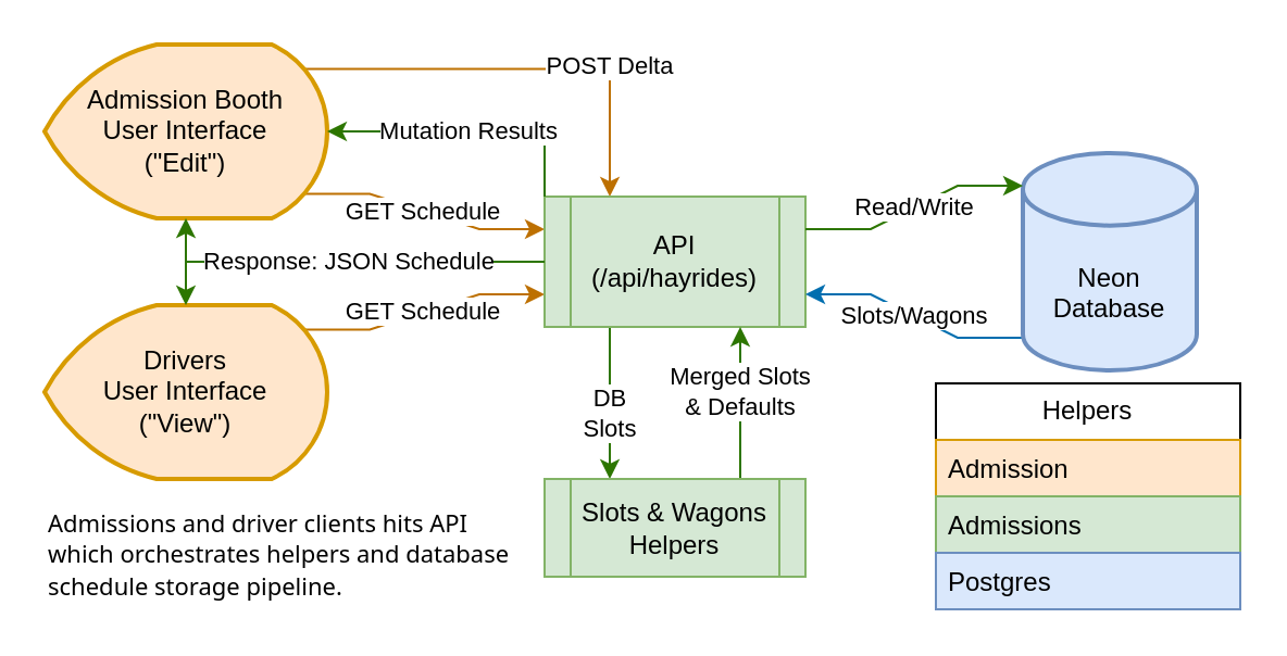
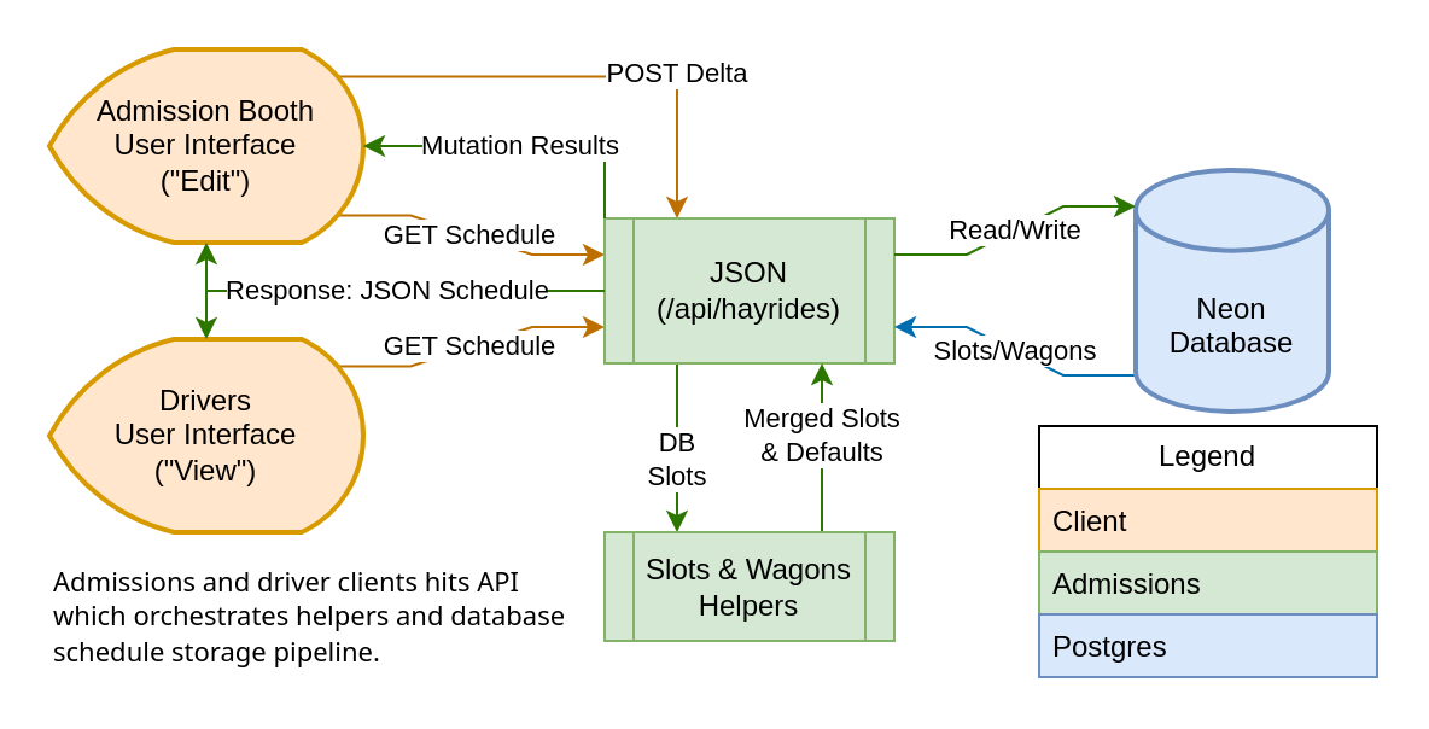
  <mxCell id="0" />
  <mxCell id="1" parent="0" />
  <mxCell id="2" value="POST Delta" style="rounded=0;orthogonalLoop=1;jettySize=auto;html=1;exitX=0.92;exitY=0.14;exitDx=0;exitDy=0;exitPerimeter=0;entryX=0.25;entryY=0;entryDx=0;entryDy=0;edgeStyle=orthogonalEdgeStyle;fillColor=#f0a30a;strokeColor=#BD7000;" edge="1" parent="1" source="4" target="8"><mxGeometry x="0.41" y="-1" relative="1" as="geometry"><mxPoint x="180" y="-80" as="targetPoint" /><mxPoint x="1" y="-1" as="offset" /></mxGeometry></mxCell>
  <mxCell id="3" value="GET Schedule" style="edgeStyle=entityRelationEdgeStyle;rounded=0;orthogonalLoop=1;jettySize=auto;html=1;exitX=0.92;exitY=0.86;exitDx=0;exitDy=0;exitPerimeter=0;entryX=0;entryY=0.25;entryDx=0;entryDy=0;fillColor=#f0a30a;strokeColor=#BD7000;" edge="1" parent="1" source="4" target="8"><mxGeometry relative="1" as="geometry" /></mxCell>
  <mxCell id="4" value="&lt;div&gt;&lt;span style=&quot;background-color: transparent; color: light-dark(rgb(0, 0, 0), rgb(255, 255, 255));&quot;&gt;Admission Booth&lt;/span&gt;&lt;/div&gt;&lt;div&gt;User Interface&lt;span style=&quot;background-color: transparent; color: light-dark(rgb(0, 0, 0), rgb(255, 255, 255));&quot;&gt;&lt;/span&gt;&lt;/div&gt;&lt;div&gt;(&quot;Edit&quot;)&lt;/div&gt;" style="strokeWidth=2;html=1;shape=mxgraph.flowchart.display;whiteSpace=wrap;fillColor=#ffe6cc;strokeColor=#d79b00;" vertex="1" parent="1"><mxGeometry x="20" y="20" width="130" height="80" as="geometry" /></mxCell>
  <mxCell id="5" value="GET Schedule" style="edgeStyle=entityRelationEdgeStyle;rounded=0;orthogonalLoop=1;jettySize=auto;html=1;exitX=0.92;exitY=0.14;exitDx=0;exitDy=0;exitPerimeter=0;entryX=0;entryY=0.75;entryDx=0;entryDy=0;fillColor=#f0a30a;strokeColor=#BD7000;" edge="1" parent="1" source="6" target="8"><mxGeometry relative="1" as="geometry" /></mxCell>
  <mxCell id="6" value="&lt;div&gt;&lt;span style=&quot;background-color: transparent; color: light-dark(rgb(0, 0, 0), rgb(255, 255, 255));&quot;&gt;Drivers&lt;/span&gt;&lt;/div&gt;&lt;div&gt;&lt;span style=&quot;background-color: transparent; color: light-dark(rgb(0, 0, 0), rgb(255, 255, 255));&quot;&gt;User Interface&lt;/span&gt;&lt;/div&gt;&lt;div&gt;(&quot;View&quot;)&lt;/div&gt;" style="strokeWidth=2;html=1;shape=mxgraph.flowchart.display;whiteSpace=wrap;fillColor=#ffe6cc;strokeColor=#d79b00;" vertex="1" parent="1"><mxGeometry x="20" y="140" width="130" height="80" as="geometry" /></mxCell>
  <mxCell id="7" value="DB&lt;br&gt;&lt;div&gt;Slots&lt;/div&gt;" style="edgeStyle=orthogonalEdgeStyle;rounded=0;orthogonalLoop=1;jettySize=auto;html=1;exitX=0.25;exitY=1;exitDx=0;exitDy=0;entryX=0.25;entryY=0;entryDx=0;entryDy=0;fillColor=#60a917;strokeColor=#2D7600;" edge="1" parent="1" source="8" target="13"><mxGeometry x="0.143" relative="1" as="geometry"><mxPoint as="offset" /></mxGeometry></mxCell>
- <mxCell id="8" value="API&lt;div&gt;(/api/hayrides)&lt;/div&gt;" style="shape=process;whiteSpace=wrap;html=1;backgroundOutline=1;fillColor=#d5e8d4;strokeColor=#82b366;" vertex="1" parent="1"><mxGeometry x="250" y="90" width="120" height="60" as="geometry" /></mxCell>
+ <mxCell id="8" value="JSON&lt;div&gt;(/api/hayrides)&lt;/div&gt;" style="shape=process;whiteSpace=wrap;html=1;backgroundOutline=1;fillColor=#d5e8d4;strokeColor=#82b366;" vertex="1" parent="1"><mxGeometry x="250" y="90" width="120" height="60" as="geometry" /></mxCell>
  <mxCell id="9" style="edgeStyle=orthogonalEdgeStyle;rounded=0;orthogonalLoop=1;jettySize=auto;html=1;entryX=0.5;entryY=1;entryDx=0;entryDy=0;entryPerimeter=0;fillColor=#60a917;strokeColor=#2D7600;" edge="1" parent="1" source="8" target="4"><mxGeometry relative="1" as="geometry" /></mxCell>
  <mxCell id="10" value="Response: JSON Schedule" style="edgeStyle=orthogonalEdgeStyle;rounded=0;orthogonalLoop=1;jettySize=auto;html=1;entryX=0.5;entryY=0;entryDx=0;entryDy=0;entryPerimeter=0;fillColor=#60a917;strokeColor=#2D7600;" edge="1" parent="1" source="8" target="6"><mxGeometry x="-0.027" relative="1" as="geometry"><Array as="points"><mxPoint x="85" y="120" /></Array><mxPoint as="offset" /></mxGeometry></mxCell>
  <mxCell id="11" value="Mutation Results" style="edgeStyle=orthogonalEdgeStyle;rounded=0;orthogonalLoop=1;jettySize=auto;html=1;exitX=0;exitY=0;exitDx=0;exitDy=0;entryX=1;entryY=0.5;entryDx=0;entryDy=0;entryPerimeter=0;fillColor=#60a917;strokeColor=#2D7600;" edge="1" parent="1" source="8" target="4"><mxGeometry relative="1" as="geometry" /></mxCell>
  <mxCell id="12" value="Merged Slots&lt;div&gt;&amp;amp; Defaults&lt;/div&gt;" style="edgeStyle=orthogonalEdgeStyle;rounded=0;orthogonalLoop=1;jettySize=auto;html=1;exitX=0.75;exitY=0;exitDx=0;exitDy=0;entryX=0.75;entryY=1;entryDx=0;entryDy=0;fillColor=#60a917;strokeColor=#2D7600;" edge="1" parent="1" source="13" target="8"><mxGeometry x="0.143" relative="1" as="geometry"><mxPoint as="offset" /></mxGeometry></mxCell>
  <mxCell id="13" value="Slots &amp;amp; Wagons Helpers" style="shape=process;whiteSpace=wrap;html=1;backgroundOutline=1;fillColor=#d5e8d4;strokeColor=#82b366;" vertex="1" parent="1"><mxGeometry x="250" y="220" width="120" height="45" as="geometry" /></mxCell>
  <mxCell id="14" value="Slots/Wagons" style="edgeStyle=entityRelationEdgeStyle;rounded=0;orthogonalLoop=1;jettySize=auto;html=1;exitX=0;exitY=0.85;exitDx=0;exitDy=0;exitPerimeter=0;entryX=1;entryY=0.75;entryDx=0;entryDy=0;fillColor=#1ba1e2;strokeColor=#006EAF;" edge="1" parent="1" source="15" target="8"><mxGeometry relative="1" as="geometry" /></mxCell>
  <mxCell id="15" value="&lt;div&gt;&lt;br&gt;&lt;/div&gt;&lt;div&gt;&lt;br&gt;&lt;/div&gt;Neon&lt;div&gt;Database&lt;/div&gt;" style="strokeWidth=2;html=1;shape=mxgraph.flowchart.database;whiteSpace=wrap;fillColor=#dae8fc;strokeColor=#6c8ebf;" vertex="1" parent="1"><mxGeometry x="470" y="70" width="80" height="100" as="geometry" /></mxCell>
  <mxCell id="16" value="Read/Write" style="edgeStyle=entityRelationEdgeStyle;rounded=0;orthogonalLoop=1;jettySize=auto;html=1;exitX=1;exitY=0.25;exitDx=0;exitDy=0;entryX=0;entryY=0.15;entryDx=0;entryDy=0;entryPerimeter=0;fillColor=#60a917;strokeColor=#2D7600;" edge="1" parent="1" source="8" target="15"><mxGeometry relative="1" as="geometry" /></mxCell>
- <mxCell id="17" value="Helpers" style="swimlane;fontStyle=0;childLayout=stackLayout;horizontal=1;startSize=26;fillColor=none;horizontalStack=0;resizeParent=1;resizeParentMax=0;resizeLast=0;collapsible=1;marginBottom=0;whiteSpace=wrap;html=1;" vertex="1" parent="1"><mxGeometry x="430" y="176" width="140" height="104" as="geometry" /></mxCell>
- <mxCell id="18" value="Admission" style="text;strokeColor=#d79b00;fillColor=#ffe6cc;align=left;verticalAlign=top;spacingLeft=4;spacingRight=4;overflow=hidden;rotatable=0;points=[[0,0.5],[1,0.5]];portConstraint=eastwest;whiteSpace=wrap;html=1;" vertex="1" parent="17"><mxGeometry y="26" width="140" height="26" as="geometry" /></mxCell>
+ <mxCell id="17" value="Legend" style="swimlane;fontStyle=0;childLayout=stackLayout;horizontal=1;startSize=26;fillColor=none;horizontalStack=0;resizeParent=1;resizeParentMax=0;resizeLast=0;collapsible=1;marginBottom=0;whiteSpace=wrap;html=1;" vertex="1" parent="1"><mxGeometry x="430" y="176" width="140" height="104" as="geometry" /></mxCell>
+ <mxCell id="18" value="Client" style="text;strokeColor=#d79b00;fillColor=#ffe6cc;align=left;verticalAlign=top;spacingLeft=4;spacingRight=4;overflow=hidden;rotatable=0;points=[[0,0.5],[1,0.5]];portConstraint=eastwest;whiteSpace=wrap;html=1;" vertex="1" parent="17"><mxGeometry y="26" width="140" height="26" as="geometry" /></mxCell>
  <mxCell id="19" value="Admissions" style="text;strokeColor=#82b366;fillColor=#d5e8d4;align=left;verticalAlign=top;spacingLeft=4;spacingRight=4;overflow=hidden;rotatable=0;points=[[0,0.5],[1,0.5]];portConstraint=eastwest;whiteSpace=wrap;html=1;" vertex="1" parent="17"><mxGeometry y="52" width="140" height="26" as="geometry" /></mxCell>
  <mxCell id="20" value="Postgres" style="text;strokeColor=#6c8ebf;fillColor=#dae8fc;align=left;verticalAlign=top;spacingLeft=4;spacingRight=4;overflow=hidden;rotatable=0;points=[[0,0.5],[1,0.5]];portConstraint=eastwest;whiteSpace=wrap;html=1;" vertex="1" parent="17"><mxGeometry y="78" width="140" height="26" as="geometry" /></mxCell>
  <mxCell id="21" value="&lt;span style=&quot;font-family: &amp;quot;Segoe WPC&amp;quot;, &amp;quot;Segoe UI&amp;quot;, sans-serif;&quot;&gt;Admissions and driver clients hits API which orchestrates helpers and database schedule storage pipeline.&lt;/span&gt;" style="text;html=1;align=left;verticalAlign=middle;whiteSpace=wrap;rounded=0;fontSize=11;labelBackgroundColor=none;fontColor=default;" vertex="1" parent="1"><mxGeometry x="20" y="230" width="220" height="50" as="geometry" /></mxCell>
